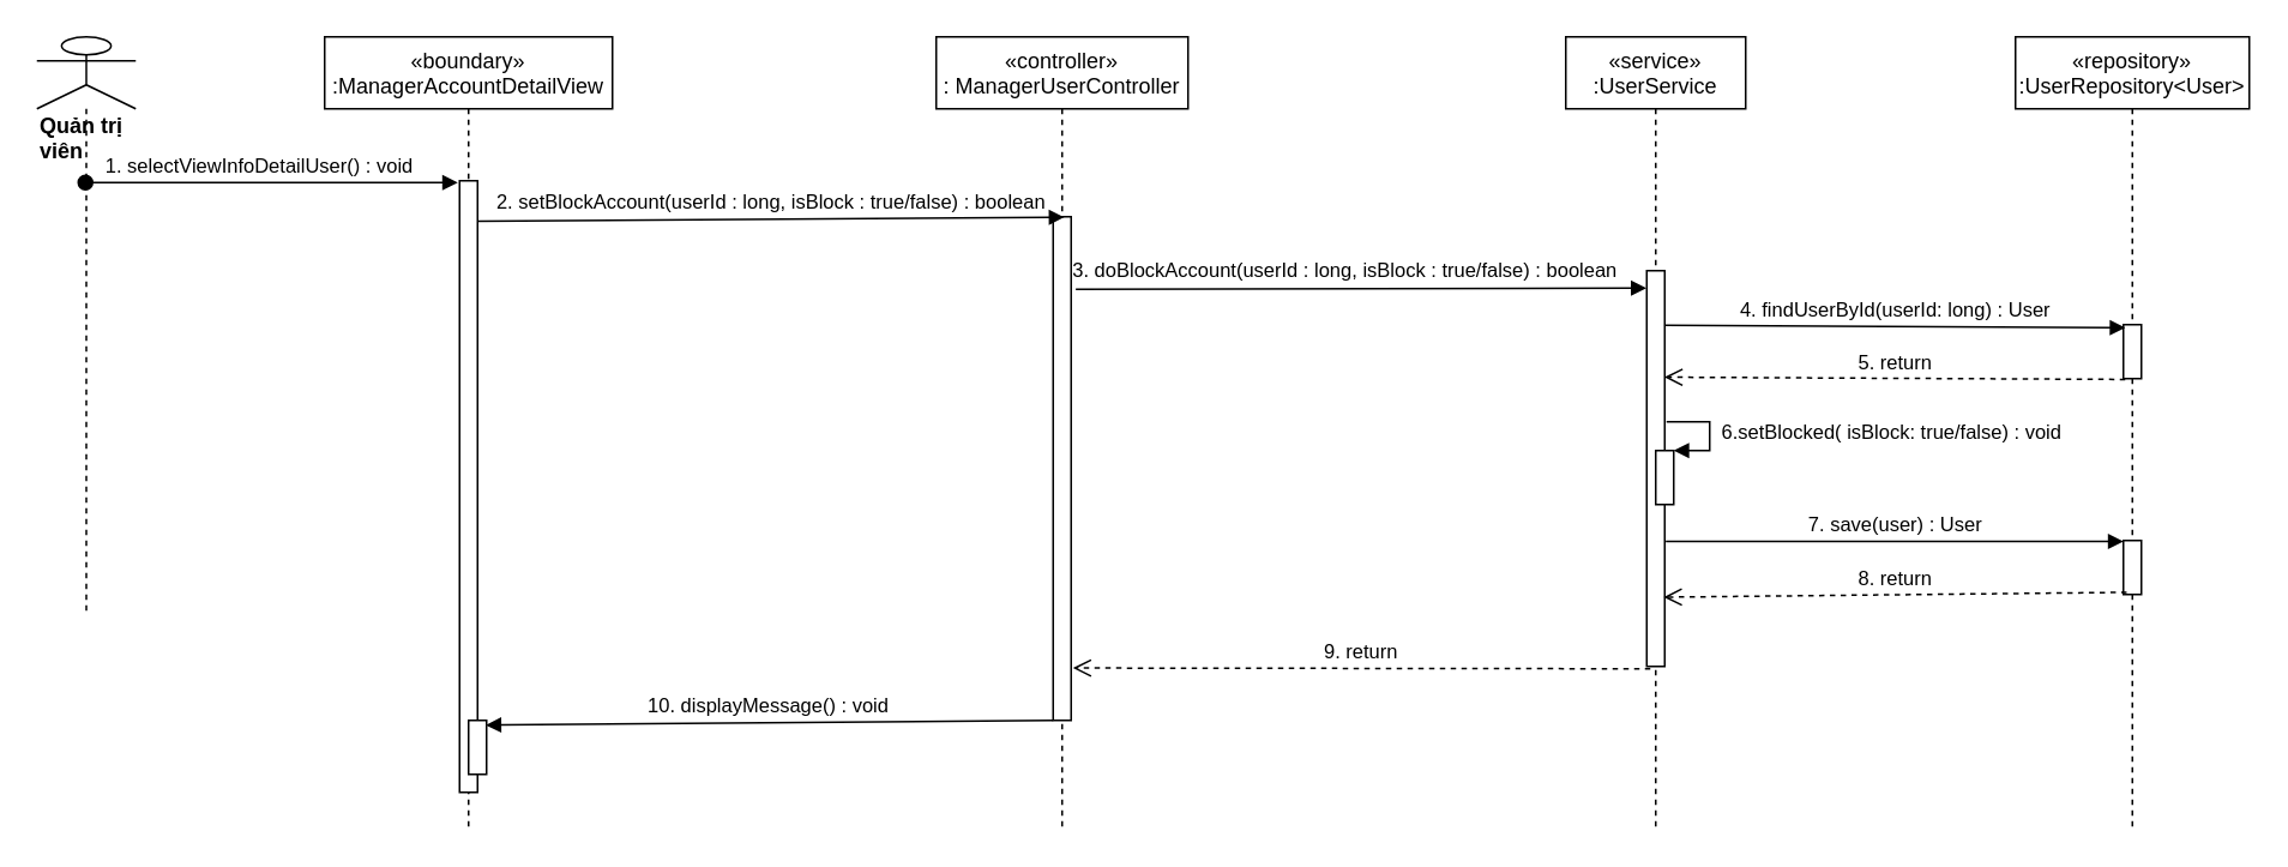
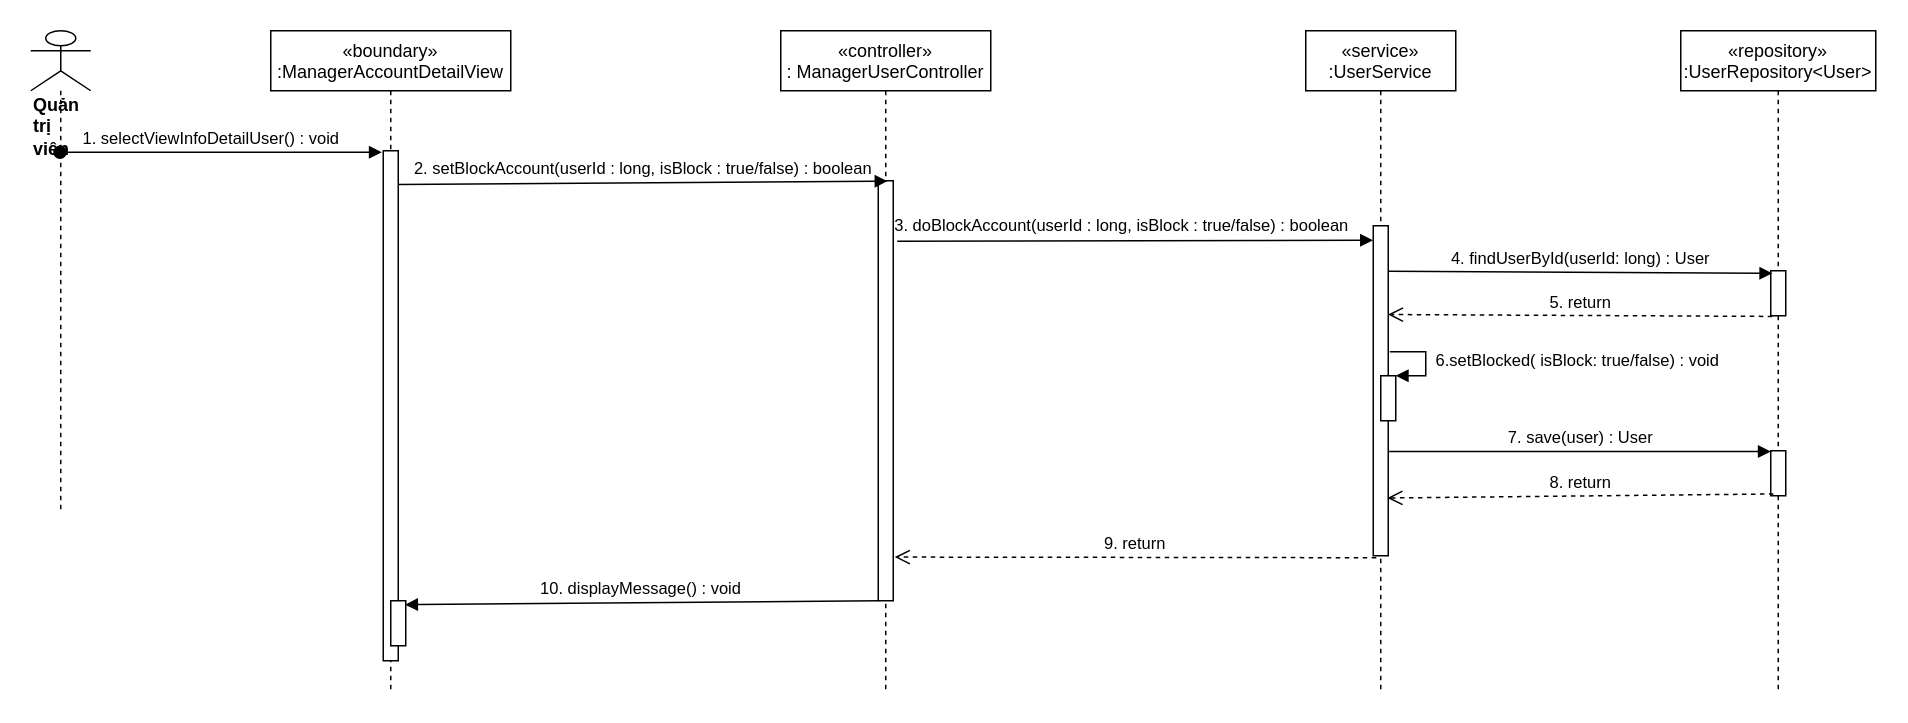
  <mxCell id="0" />
  <mxCell id="1" parent="0" />
  <mxCell id="2" value="«controller»&#10;: ManagerUserController" style="shape=umlLifeline;perimeter=lifelinePerimeter;container=1;collapsible=0;recursiveResize=0;rounded=0;shadow=0;strokeWidth=1;" parent="1" vertex="1"><mxGeometry x="520" y="20" width="140" height="440" as="geometry" /></mxCell>
  <mxCell id="3" value="" style="points=[];perimeter=orthogonalPerimeter;rounded=0;shadow=0;strokeWidth=1;" parent="2" vertex="1"><mxGeometry x="65" y="100" width="10" height="280" as="geometry" /></mxCell>
- <mxCell id="4" value="&lt;div&gt;&lt;b&gt;Quản trị viên&lt;/b&gt;&lt;/div&gt;" style="shape=umlLifeline;participant=umlActor;perimeter=lifelinePerimeter;whiteSpace=wrap;html=1;container=1;collapsible=0;recursiveResize=0;verticalAlign=top;spacingTop=36;outlineConnect=0;align=left;size=40;" parent="1" vertex="1"><mxGeometry x="20" y="20" width="55" height="320" as="geometry" /></mxCell>
+ <mxCell id="4" value="&lt;div&gt;&lt;b&gt;Quản trị viên&lt;/b&gt;&lt;/div&gt;" style="shape=umlLifeline;participant=umlActor;perimeter=lifelinePerimeter;whiteSpace=wrap;html=1;container=1;collapsible=0;recursiveResize=0;verticalAlign=top;spacingTop=36;outlineConnect=0;align=left;size=40;" parent="1" vertex="1"><mxGeometry x="20" y="20" width="40" height="320" as="geometry" /></mxCell>
  <mxCell id="5" value="1. selectViewInfoDetailUser() : void" style="verticalAlign=bottom;startArrow=oval;endArrow=block;startSize=8;shadow=0;strokeWidth=1;entryX=-0.1;entryY=0.003;entryDx=0;entryDy=0;entryPerimeter=0;" parent="1" source="4" target="19" edge="1"><mxGeometry x="-0.06" relative="1" as="geometry"><mxPoint x="50" y="110" as="sourcePoint" /><mxPoint as="offset" /><mxPoint x="259.5" y="100.72" as="targetPoint" /></mxGeometry></mxCell>
  <mxCell id="6" value="«service»&#10;:UserService" style="shape=umlLifeline;perimeter=lifelinePerimeter;container=1;collapsible=0;recursiveResize=0;rounded=0;shadow=0;strokeWidth=1;" parent="1" vertex="1"><mxGeometry x="870" y="20" width="100" height="440" as="geometry" /></mxCell>
  <mxCell id="7" value="" style="points=[];perimeter=orthogonalPerimeter;rounded=0;shadow=0;strokeWidth=1;" parent="6" vertex="1"><mxGeometry x="45" y="130" width="10" height="220" as="geometry" /></mxCell>
  <mxCell id="8" value="2. setBlockAccount(userId : long, isBlock : true/false) : boolean" style="html=1;verticalAlign=bottom;endArrow=block;entryX=0.617;entryY=0.001;entryDx=0;entryDy=0;entryPerimeter=0;exitX=0.9;exitY=0.066;exitDx=0;exitDy=0;exitPerimeter=0;" parent="1" target="3" edge="1" source="19"><mxGeometry width="80" relative="1" as="geometry"><mxPoint x="488" y="210" as="sourcePoint" /><mxPoint x="450" y="150" as="targetPoint" /></mxGeometry></mxCell>
  <mxCell id="9" value="" style="html=1;verticalAlign=bottom;endArrow=block;exitX=1.26;exitY=0.144;exitDx=0;exitDy=0;exitPerimeter=0;entryX=-0.02;entryY=0.044;entryDx=0;entryDy=0;entryPerimeter=0;" parent="1" source="3" target="7" edge="1"><mxGeometry width="80" relative="1" as="geometry"><mxPoint x="810" y="232" as="sourcePoint" /><mxPoint x="1040" y="252" as="targetPoint" /></mxGeometry></mxCell>
  <mxCell id="10" value="3. doBlockAccount(userId : long, isBlock : true/false) : boolean" style="edgeLabel;html=1;align=center;verticalAlign=middle;resizable=0;points=[];" parent="9" vertex="1" connectable="0"><mxGeometry x="-0.077" y="4" relative="1" as="geometry"><mxPoint x="3" y="-7" as="offset" /></mxGeometry></mxCell>
  <mxCell id="11" value="9. return" style="html=1;verticalAlign=bottom;endArrow=open;dashed=1;endSize=8;exitX=0.2;exitY=1.006;exitDx=0;exitDy=0;exitPerimeter=0;entryX=1.1;entryY=0.896;entryDx=0;entryDy=0;entryPerimeter=0;" parent="1" source="7" target="3" edge="1"><mxGeometry relative="1" as="geometry"><mxPoint x="795" y="201.015" as="sourcePoint" /><mxPoint x="530" y="247" as="targetPoint" /></mxGeometry></mxCell>
  <mxCell id="12" value="10. displayMessage() : void" style="verticalAlign=bottom;endArrow=block;shadow=0;strokeWidth=1;entryX=0.96;entryY=0.087;entryDx=0;entryDy=0;entryPerimeter=0;" parent="1" source="3" target="20" edge="1"><mxGeometry relative="1" as="geometry"><mxPoint x="500" y="259" as="sourcePoint" /><mxPoint x="510" y="270" as="targetPoint" /></mxGeometry></mxCell>
  <mxCell id="13" value="«repository»&#10;:UserRepository&lt;User&gt;" style="shape=umlLifeline;perimeter=lifelinePerimeter;container=1;collapsible=0;recursiveResize=0;rounded=0;shadow=0;strokeWidth=1;" parent="1" vertex="1"><mxGeometry x="1120" y="20" width="130" height="440" as="geometry" /></mxCell>
  <mxCell id="14" value="" style="points=[];perimeter=orthogonalPerimeter;rounded=0;shadow=0;strokeWidth=1;" parent="13" vertex="1"><mxGeometry x="60" y="160" width="10" height="30" as="geometry" /></mxCell>
  <mxCell id="15" value="" style="html=1;points=[];perimeter=orthogonalPerimeter;" parent="13" vertex="1"><mxGeometry x="60" y="280" width="10" height="30" as="geometry" /></mxCell>
  <mxCell id="16" value="4. findUserById(userId: long) : User" style="html=1;verticalAlign=bottom;endArrow=block;entryX=0.1;entryY=0.055;entryDx=0;entryDy=0;entryPerimeter=0;exitX=0.98;exitY=0.138;exitDx=0;exitDy=0;exitPerimeter=0;" parent="1" source="7" target="14" edge="1"><mxGeometry width="80" relative="1" as="geometry"><mxPoint x="1100" y="272" as="sourcePoint" /><mxPoint x="960" y="179" as="targetPoint" /></mxGeometry></mxCell>
  <mxCell id="17" value="5. return" style="html=1;verticalAlign=bottom;endArrow=open;dashed=1;endSize=8;exitX=0.1;exitY=1.015;exitDx=0;exitDy=0;exitPerimeter=0;entryX=0.98;entryY=0.269;entryDx=0;entryDy=0;entryPerimeter=0;" parent="1" source="14" target="7" edge="1"><mxGeometry relative="1" as="geometry"><mxPoint x="740" y="240" as="sourcePoint" /><mxPoint x="1100" y="300" as="targetPoint" /></mxGeometry></mxCell>
  <mxCell id="18" value="«boundary»&#10;:ManagerAccountDetailView" style="shape=umlLifeline;perimeter=lifelinePerimeter;container=1;collapsible=0;recursiveResize=0;rounded=0;shadow=0;strokeWidth=1;" parent="1" vertex="1"><mxGeometry x="180" y="20" width="160" height="440" as="geometry" /></mxCell>
  <mxCell id="19" value="" style="points=[];perimeter=orthogonalPerimeter;rounded=0;shadow=0;strokeWidth=1;" parent="18" vertex="1"><mxGeometry x="75" y="80" width="10" height="340" as="geometry" /></mxCell>
  <mxCell id="20" value="" style="html=1;points=[];perimeter=orthogonalPerimeter;" parent="18" vertex="1"><mxGeometry x="80" y="380" width="10" height="30" as="geometry" /></mxCell>
  <mxCell id="21" value="7. save(user) : User" style="html=1;verticalAlign=bottom;endArrow=block;exitX=1.06;exitY=0.684;exitDx=0;exitDy=0;exitPerimeter=0;" parent="1" source="7" target="15" edge="1"><mxGeometry width="80" relative="1" as="geometry"><mxPoint x="1100" y="390" as="sourcePoint" /><mxPoint x="1020" y="310" as="targetPoint" /></mxGeometry></mxCell>
  <mxCell id="22" value="8. return" style="html=1;verticalAlign=bottom;endArrow=open;dashed=1;endSize=8;exitX=0.18;exitY=0.96;exitDx=0;exitDy=0;exitPerimeter=0;entryX=0.94;entryY=0.825;entryDx=0;entryDy=0;entryPerimeter=0;" parent="1" source="15" target="7" edge="1"><mxGeometry relative="1" as="geometry"><mxPoint x="1020" y="310" as="sourcePoint" /><mxPoint x="1070" y="418" as="targetPoint" /></mxGeometry></mxCell>
  <mxCell id="23" value="" style="html=1;points=[];perimeter=orthogonalPerimeter;" parent="1" vertex="1"><mxGeometry x="920" y="250" width="10" height="30" as="geometry" /></mxCell>
  <mxCell id="24" value="&amp;nbsp;6.setBlocked( isBlock: true/false) : void" style="edgeStyle=orthogonalEdgeStyle;html=1;align=left;spacingLeft=2;endArrow=block;rounded=0;entryX=1;entryY=0;exitX=1.1;exitY=0.382;exitDx=0;exitDy=0;exitPerimeter=0;" parent="1" target="23" edge="1" source="7"><mxGeometry relative="1" as="geometry"><mxPoint x="1135" y="310" as="sourcePoint" /><Array as="points"><mxPoint x="950" y="234" /><mxPoint x="950" y="250" /></Array></mxGeometry></mxCell>
